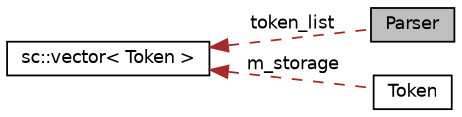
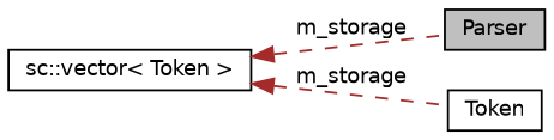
  digraph {
    rankdir=LR
    node [color=black fillcolor=white fontname=Helvetica fontsize=10 shape=record style=filled]
    edge [color=brown dir=back fontname=Helvetica fontsize=10 labelfontname=Helvetica labelfontsize=10 style=dashed]
    n1 [fillcolor=grey75 fontcolor=black height=0.2 label=Parser width=0.4]
    n2 [height=0.2 label="sc::vector\< Token \>" width=0.4]
    n3 [height=0.2 label=Token width=0.4]
-   n2 -> n1 [label=" token_list"]
+   n2 -> n1 [label=" m_storage"]
    n2 -> n3 [label=" m_storage"]
  }
